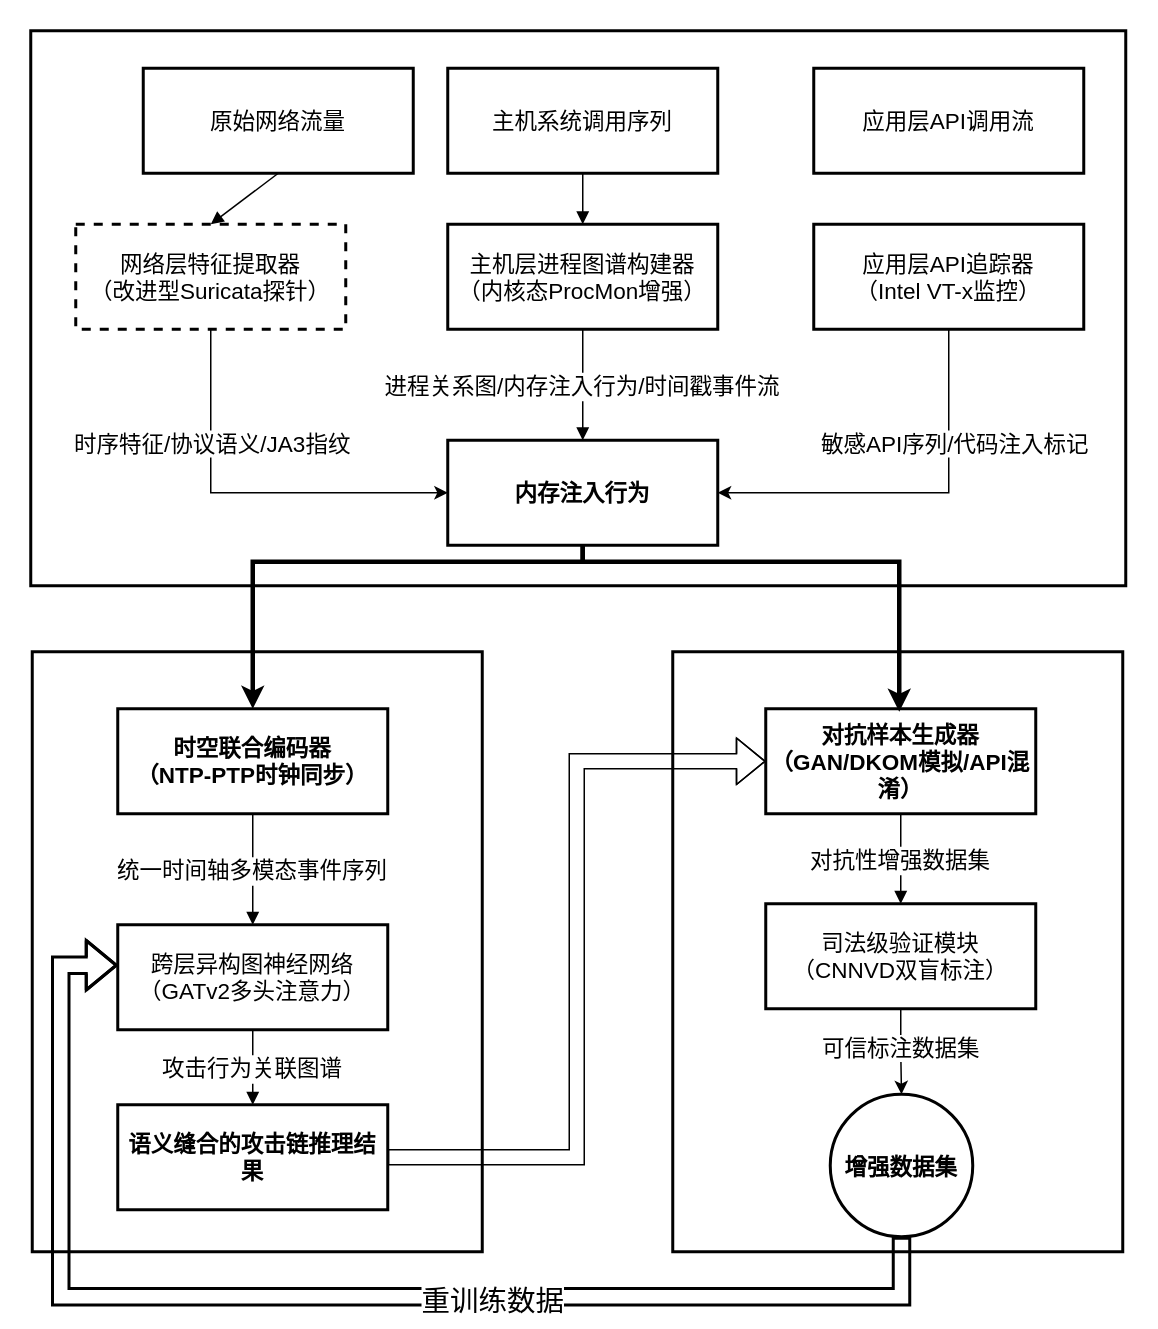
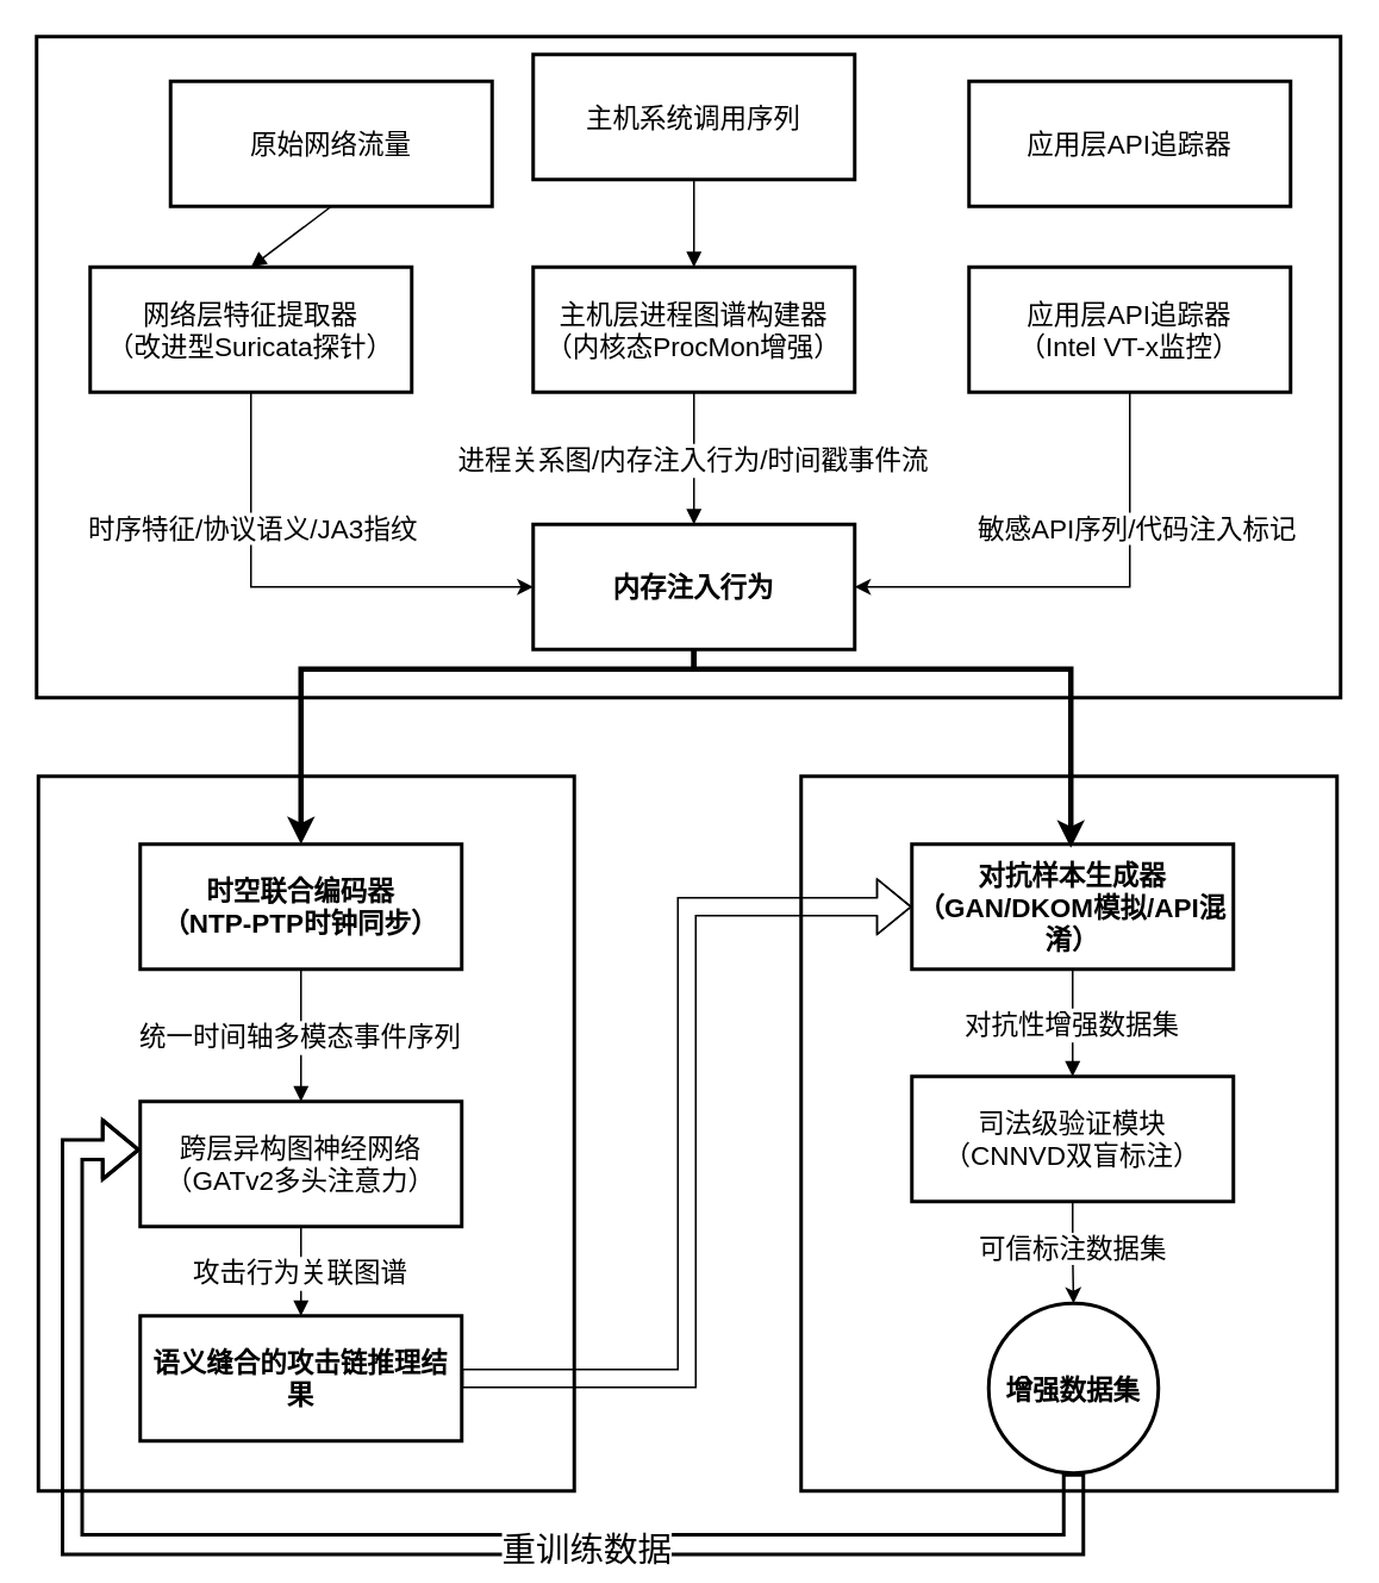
  <mxCell id="0" />
  <mxCell id="1" parent="0" />
  <mxCell id="2" value="" style="whiteSpace=wrap;strokeWidth=2;fontSize=15;" vertex="1" parent="1"><mxGeometry x="21" y="434" width="300" height="400" as="geometry" /></mxCell>
  <mxCell id="3" value="" style="whiteSpace=wrap;strokeWidth=2;fontSize=15;" vertex="1" parent="1"><mxGeometry x="448" y="434" width="300" height="400" as="geometry" /></mxCell>
  <mxCell id="4" value="" style="whiteSpace=wrap;strokeWidth=2;fontSize=15;" vertex="1" parent="1"><mxGeometry x="20" y="20" width="730" height="370" as="geometry" /></mxCell>
  <mxCell id="5" value="原始网络流量" style="whiteSpace=wrap;strokeWidth=2;fontSize=15;" vertex="1" parent="1"><mxGeometry x="95" y="45" width="180" height="70" as="geometry" /></mxCell>
  <mxCell id="6" style="edgeStyle=orthogonalEdgeStyle;rounded=0;orthogonalLoop=1;jettySize=auto;html=1;entryX=0;entryY=0.5;entryDx=0;entryDy=0;exitX=0.5;exitY=1;exitDx=0;exitDy=0;fontSize=15;" edge="1" parent="1" source="8" target="10"><mxGeometry relative="1" as="geometry" /></mxCell>
  <mxCell id="7" value="时序特征/协议语义/JA3指纹" style="edgeLabel;html=1;align=center;verticalAlign=middle;resizable=0;points=[];fontSize=15;" vertex="1" connectable="0" parent="6"><mxGeometry x="-0.448" relative="1" as="geometry"><mxPoint y="1" as="offset" /></mxGeometry></mxCell>
- <mxCell id="8" value="网络层特征提取器&#10;（改进型Suricata探针）" style="whiteSpace=wrap;strokeWidth=2;fontSize=15;dashed=1;" vertex="1" parent="1"><mxGeometry x="50" y="149" width="180" height="70" as="geometry" /></mxCell>
+ <mxCell id="8" value="网络层特征提取器&#10;（改进型Suricata探针）" style="whiteSpace=wrap;strokeWidth=2;fontSize=15;" vertex="1" parent="1"><mxGeometry x="50" y="149" width="180" height="70" as="geometry" /></mxCell>
  <mxCell id="9" style="edgeStyle=orthogonalEdgeStyle;rounded=0;orthogonalLoop=1;jettySize=auto;html=1;strokeWidth=3;fontSize=15;" edge="1" parent="1" source="10" target="17"><mxGeometry relative="1" as="geometry"><Array as="points"><mxPoint x="388" y="374" /><mxPoint x="168" y="374" /></Array></mxGeometry></mxCell>
  <mxCell id="10" value="内存注入行为" style="whiteSpace=wrap;strokeWidth=2;fontSize=15;fontStyle=1" vertex="1" parent="1"><mxGeometry x="298" y="293" width="180" height="70" as="geometry" /></mxCell>
- <mxCell id="11" value="主机系统调用序列" style="whiteSpace=wrap;strokeWidth=2;fontSize=15;" vertex="1" parent="1"><mxGeometry x="298" y="45" width="180" height="70" as="geometry" /></mxCell>
+ <mxCell id="11" value="主机系统调用序列" style="whiteSpace=wrap;strokeWidth=2;fontSize=15;" vertex="1" parent="1"><mxGeometry x="298" y="30" width="180" height="70" as="geometry" /></mxCell>
  <mxCell id="12" value="主机层进程图谱构建器&#10;（内核态ProcMon增强）" style="whiteSpace=wrap;strokeWidth=2;fontSize=15;" vertex="1" parent="1"><mxGeometry x="298" y="149" width="180" height="70" as="geometry" /></mxCell>
- <mxCell id="13" value="应用层API调用流" style="whiteSpace=wrap;strokeWidth=2;fontSize=15;" vertex="1" parent="1"><mxGeometry x="542" y="45" width="180" height="70" as="geometry" /></mxCell>
+ <mxCell id="13" value="应用层API追踪器" style="whiteSpace=wrap;strokeWidth=2;fontSize=15;" vertex="1" parent="1"><mxGeometry x="542" y="45" width="180" height="70" as="geometry" /></mxCell>
  <mxCell id="14" style="edgeStyle=orthogonalEdgeStyle;rounded=0;orthogonalLoop=1;jettySize=auto;html=1;entryX=1;entryY=0.5;entryDx=0;entryDy=0;exitX=0.5;exitY=1;exitDx=0;exitDy=0;fontSize=15;" edge="1" parent="1" source="16" target="10"><mxGeometry relative="1" as="geometry" /></mxCell>
  <mxCell id="15" value="敏感API序列/代码注入标记" style="edgeLabel;html=1;align=center;verticalAlign=middle;resizable=0;points=[];fontSize=15;" vertex="1" connectable="0" parent="14"><mxGeometry x="-0.44" y="3" relative="1" as="geometry"><mxPoint y="1" as="offset" /></mxGeometry></mxCell>
  <mxCell id="16" value="应用层API追踪器&#10;（Intel VT-x监控）" style="whiteSpace=wrap;strokeWidth=2;fontSize=15;" vertex="1" parent="1"><mxGeometry x="542" y="149" width="180" height="70" as="geometry" /></mxCell>
  <mxCell id="17" value="时空联合编码器&#10;（NTP-PTP时钟同步）" style="whiteSpace=wrap;strokeWidth=2;fontSize=15;fontStyle=1" vertex="1" parent="1"><mxGeometry x="78" y="472" width="180" height="70" as="geometry" /></mxCell>
  <mxCell id="18" value="跨层异构图神经网络&#10;（GATv2多头注意力）" style="whiteSpace=wrap;strokeWidth=2;fontSize=15;" vertex="1" parent="1"><mxGeometry x="78" y="616" width="180" height="70" as="geometry" /></mxCell>
  <mxCell id="19" style="edgeStyle=orthogonalEdgeStyle;rounded=0;orthogonalLoop=1;jettySize=auto;html=1;entryX=0;entryY=0.5;entryDx=0;entryDy=0;shape=flexArrow;fontSize=15;" edge="1" parent="1" source="20" target="21"><mxGeometry relative="1" as="geometry" /></mxCell>
  <mxCell id="20" value="语义缝合的攻击链推理结果" style="whiteSpace=wrap;strokeWidth=2;fontSize=15;fontStyle=1" vertex="1" parent="1"><mxGeometry x="78" y="736" width="180" height="70" as="geometry" /></mxCell>
  <mxCell id="21" value="对抗样本生成器&#10;（GAN/DKOM模拟/API混淆）" style="whiteSpace=wrap;strokeWidth=2;fontSize=15;fontStyle=1" vertex="1" parent="1"><mxGeometry x="510" y="472" width="180" height="70" as="geometry" /></mxCell>
  <mxCell id="22" style="edgeStyle=orthogonalEdgeStyle;rounded=0;orthogonalLoop=1;jettySize=auto;html=1;entryX=0.5;entryY=0;entryDx=0;entryDy=0;fontSize=15;" edge="1" parent="1" source="24" target="27"><mxGeometry relative="1" as="geometry" /></mxCell>
  <mxCell id="23" value="可信标注数据集" style="edgeLabel;html=1;align=center;verticalAlign=middle;resizable=0;points=[];fontSize=15;" vertex="1" connectable="0" parent="22"><mxGeometry x="-0.138" y="-1" relative="1" as="geometry"><mxPoint as="offset" /></mxGeometry></mxCell>
  <mxCell id="24" value="司法级验证模块&#10;（CNNVD双盲标注）" style="whiteSpace=wrap;strokeWidth=2;fontSize=15;" vertex="1" parent="1"><mxGeometry x="510" y="602" width="180" height="70" as="geometry" /></mxCell>
  <mxCell id="25" style="edgeStyle=orthogonalEdgeStyle;rounded=0;orthogonalLoop=1;jettySize=auto;html=1;shape=flexArrow;strokeWidth=2;fontSize=15;" edge="1" parent="1" source="27" target="18"><mxGeometry relative="1" as="geometry"><mxPoint x="-30" y="560" as="targetPoint" /><Array as="points"><mxPoint x="600" y="864" /><mxPoint x="40" y="864" /><mxPoint x="40" y="643" /></Array></mxGeometry></mxCell>
  <mxCell id="26" value="重训练数据" style="edgeLabel;html=1;align=center;verticalAlign=middle;resizable=0;points=[];fontSize=19;" vertex="1" connectable="0" parent="25"><mxGeometry x="-0.271" y="3" relative="1" as="geometry"><mxPoint as="offset" /></mxGeometry></mxCell>
  <mxCell id="27" value="增强数据集" style="ellipse;aspect=fixed;strokeWidth=2;whiteSpace=wrap;fontSize=15;fontStyle=1" vertex="1" parent="1"><mxGeometry x="553" y="729" width="95" height="95" as="geometry" /></mxCell>
  <mxCell id="28" value="" style="whiteSpace=wrap;strokeWidth=2;fontSize=15;" vertex="1" parent="1"><mxGeometry x="50" y="320" as="geometry" /></mxCell>
  <mxCell id="29" value="" style="whiteSpace=wrap;strokeWidth=2;fontSize=15;" vertex="1" parent="1"><mxGeometry x="382" y="434" as="geometry" /></mxCell>
  <mxCell id="30" value="" style="whiteSpace=wrap;strokeWidth=2;fontSize=15;" vertex="1" parent="1"><mxGeometry x="414" y="320" as="geometry" /></mxCell>
  <mxCell id="31" value="" style="whiteSpace=wrap;strokeWidth=2;fontSize=15;" vertex="1" parent="1"><mxGeometry x="414" y="455" as="geometry" /></mxCell>
  <mxCell id="32" value="" style="whiteSpace=wrap;strokeWidth=2;fontSize=15;" vertex="1" parent="1"><mxGeometry x="741" y="320" as="geometry" /></mxCell>
  <mxCell id="33" value="" style="whiteSpace=wrap;strokeWidth=2;fontSize=15;" vertex="1" parent="1"><mxGeometry x="600" y="448" as="geometry" /></mxCell>
  <mxCell id="34" value="" style="whiteSpace=wrap;strokeWidth=2;fontSize=15;" vertex="1" parent="1"><mxGeometry x="232" y="658" as="geometry" /></mxCell>
  <mxCell id="35" value="" style="whiteSpace=wrap;strokeWidth=2;fontSize=15;" vertex="1" parent="1"><mxGeometry x="250" y="784" as="geometry" /></mxCell>
  <mxCell id="36" value="" style="whiteSpace=wrap;strokeWidth=2;fontSize=15;" vertex="1" parent="1"><mxGeometry x="20" y="784" as="geometry" /></mxCell>
  <mxCell id="37" value="" style="whiteSpace=wrap;strokeWidth=2;fontSize=15;" vertex="1" parent="1"><mxGeometry x="673" y="663" as="geometry" /></mxCell>
  <mxCell id="38" value="" style="whiteSpace=wrap;strokeWidth=2;fontSize=15;" vertex="1" parent="1"><mxGeometry x="728" y="810" as="geometry" /></mxCell>
  <mxCell id="39" value="" style="whiteSpace=wrap;strokeWidth=2;fontSize=15;" vertex="1" parent="1"><mxGeometry x="485" y="810" as="geometry" /></mxCell>
  <mxCell id="40" value="" style="curved=1;startArrow=none;endArrow=block;exitX=0.5;exitY=1;entryX=0.5;entryY=0;rounded=0;fontSize=15;" edge="1" parent="1" source="5" target="8"><mxGeometry relative="1" as="geometry"><Array as="points" /></mxGeometry></mxCell>
  <mxCell id="41" value="" style="curved=1;startArrow=none;endArrow=block;exitX=0.5;exitY=1;entryX=0.5;entryY=0;rounded=0;fontSize=15;" edge="1" parent="1" source="11" target="12"><mxGeometry relative="1" as="geometry"><Array as="points" /></mxGeometry></mxCell>
  <mxCell id="42" value="进程关系图/内存注入行为/时间戳事件流" style="startArrow=none;endArrow=block;exitX=0.5;exitY=1;entryX=0.5;entryY=0;rounded=0;exitDx=0;exitDy=0;fontSize=15;" edge="1" parent="1" source="12" target="10"><mxGeometry relative="1" as="geometry" /></mxCell>
  <mxCell id="43" value="统一时间轴多模态事件序列" style="startArrow=none;endArrow=block;exitX=0.5;exitY=1;entryX=0.5;entryY=-0.01;rounded=0;fontSize=15;exitDx=0;exitDy=0;" edge="1" parent="1" source="17" target="18"><mxGeometry relative="1" as="geometry" /></mxCell>
  <mxCell id="44" value="攻击行为关联图谱" style="startArrow=none;endArrow=block;exitX=0.5;exitY=1;entryX=0.5;entryY=0;rounded=0;fontSize=15;exitDx=0;exitDy=0;" edge="1" parent="1" source="18" target="20"><mxGeometry relative="1" as="geometry" /></mxCell>
  <mxCell id="45" value="对抗性增强数据集" style="startArrow=none;endArrow=block;exitX=0.5;exitY=1;entryX=0.5;entryY=-0.01;rounded=0;exitDx=0;exitDy=0;fontSize=15;" edge="1" parent="1" source="21" target="24"><mxGeometry relative="1" as="geometry" /></mxCell>
  <mxCell id="46" style="edgeStyle=orthogonalEdgeStyle;rounded=0;orthogonalLoop=1;jettySize=auto;html=1;strokeWidth=3;fontSize=15;" edge="1" parent="1" source="10"><mxGeometry relative="1" as="geometry"><mxPoint x="599" y="474" as="targetPoint" /><Array as="points"><mxPoint x="388" y="374" /><mxPoint x="599" y="374" /></Array></mxGeometry></mxCell>
